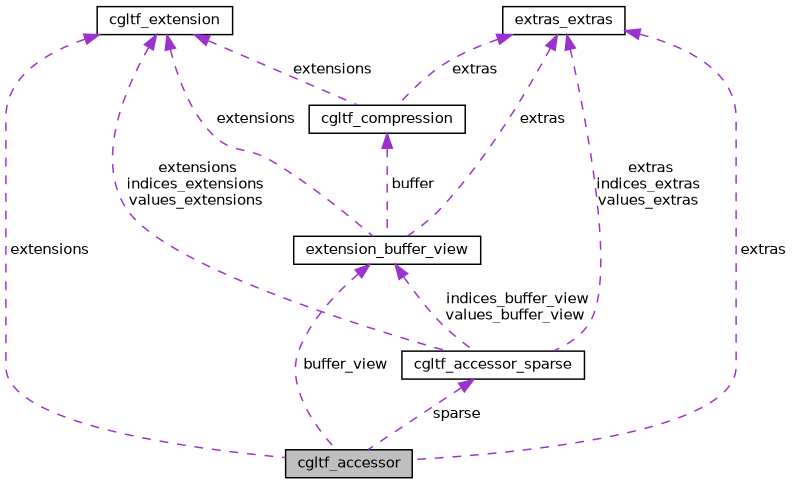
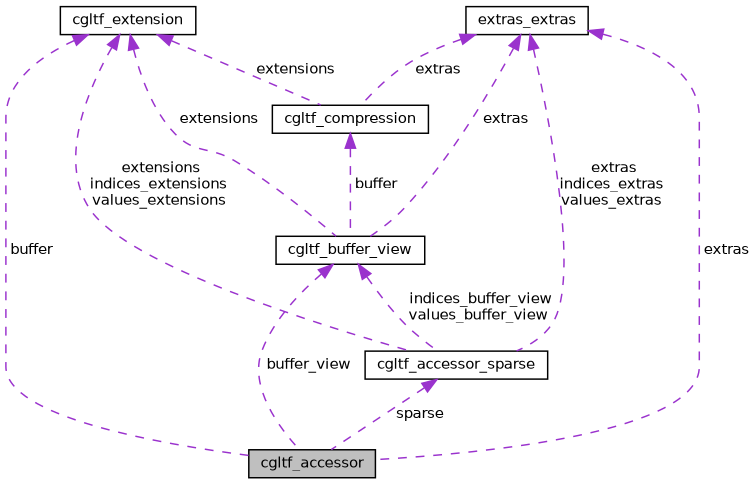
  digraph {
    node [color=black fillcolor=white fontname=Helvetica fontsize=10 shape=record style=filled]
    edge [color=darkorchid3 dir=back fontname=Helvetica fontsize=10 labelfontname=Helvetica labelfontsize=10 style=dashed]
    n1 [fillcolor=grey75 fontcolor=black height=0.2 label=cgltf_accessor width=0.4]
-   n2 [height=0.2 label=extension_buffer_view width=0.4]
+   n2 [height=0.2 label=cgltf_buffer_view width=0.4]
    n3 [height=0.2 label=cgltf_accessor_sparse width=0.4]
    n4 [height=0.2 label=cgltf_compression width=0.4]
    n5 [height=0.2 label=extras_extras width=0.4]
    n6 [height=0.2 label=cgltf_extension width=0.4]
    n2 -> n1 [label=" buffer_view"]
    n2 -> n3 [label=" indices_buffer_view\nvalues_buffer_view"]
    n3 -> n1 [label=" sparse"]
    n4 -> n2 [label=" buffer"]
    n5 -> n1 [label=" extras"]
    n5 -> n2 [label=" extras"]
    n5 -> n3 [label=" extras\nindices_extras\nvalues_extras"]
    n5 -> n4 [label=" extras"]
-   n6 -> n1 [label=" extensions"]
+   n6 -> n1 [label=" buffer"]
    n6 -> n2 [label=" extensions"]
    n6 -> n3 [label=" extensions\nindices_extensions\nvalues_extensions"]
    n6 -> n4 [label=" extensions"]
  }
